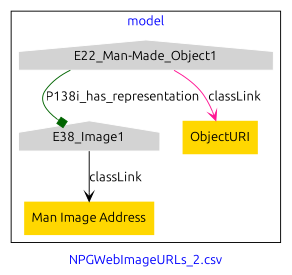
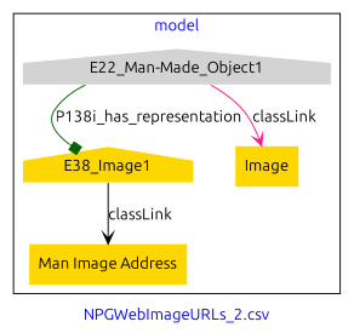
  digraph {
    fontcolor=blue
    fontname=Ubuntu
    label="NPGWebImageURLs_2.csv"
    remincross=true
    node [fillcolor=lightgray fontname=Ubuntu shape=house style=filled]
    edge [arrowhead=vee fontcolor=black fontname=Ubuntu]
    n1 [color=white label="E22_Man-Made_Object1"]
-   n2 [color=white label=E38_Image1]
-   n3 [fillcolor=gold label=ObjectURI shape=plaintext]
+   n2 [color=white fillcolor=gold label=E38_Image1]
+   n3 [fillcolor=gold label=Image shape=plaintext]
    n4 [fillcolor=gold label="Man Image Address" shape=plaintext]
    subgraph cluster_1 {
      label=model
      n1
      n2
      n3
      n4
    }
    n1 -> n2 [arrowhead=box color=darkgreen label=P138i_has_representation]
    n1 -> n3 [color=deeppink label=classLink]
    n2 -> n4 [color=black label=classLink]
  }
